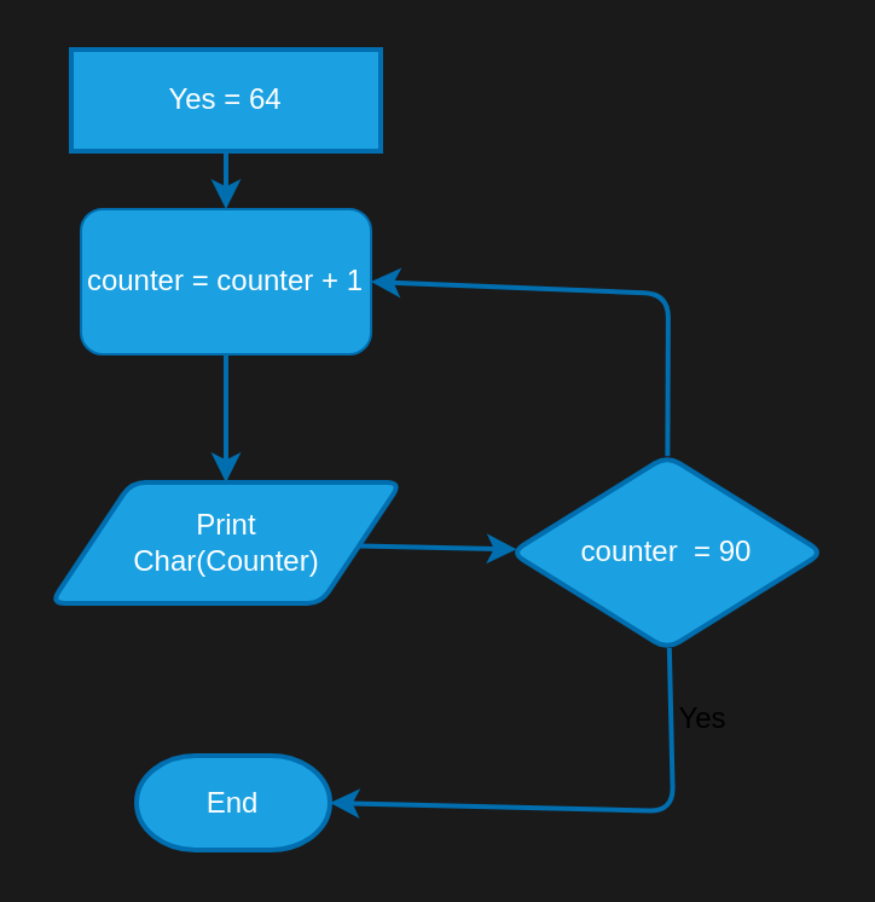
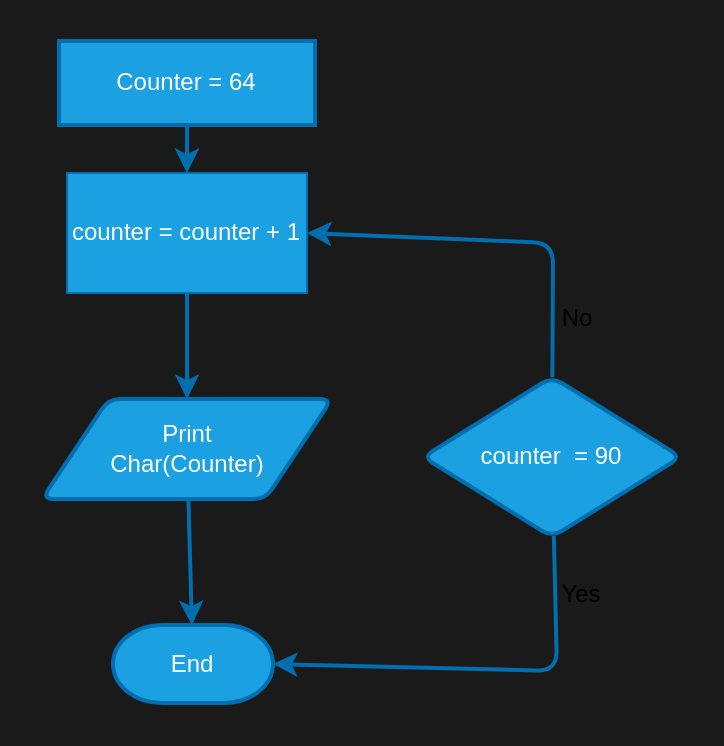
  <mxCell id="0" />
  <mxCell id="1" parent="0" />
  <mxCell id="2" value="" style="edgeStyle=none;html=1;strokeWidth=2;fillColor=#1ba1e2;strokeColor=#006EAF;" edge="1" parent="1" source="3" target="10"><mxGeometry relative="1" as="geometry" /></mxCell>
- <mxCell id="3" value="Yes = 64" style="whiteSpace=wrap;html=1;fillColor=#1ba1e2;strokeColor=#006EAF;fontColor=#ffffff;strokeWidth=2;" vertex="1" parent="1"><mxGeometry x="29" y="20" width="128" height="42" as="geometry" /></mxCell>
- <mxCell id="4" value="" style="edgeStyle=none;html=1;strokeWidth=2;fillColor=#1ba1e2;strokeColor=#006EAF;" edge="1" parent="1" source="5" target="8"><mxGeometry relative="1" as="geometry" /></mxCell>
+ <mxCell id="3" value="Counter = 64" style="whiteSpace=wrap;html=1;fillColor=#1ba1e2;strokeColor=#006EAF;fontColor=#ffffff;strokeWidth=2;" vertex="1" parent="1"><mxGeometry x="29" y="20" width="128" height="42" as="geometry" /></mxCell>
+ <mxCell id="4" value="" style="edgeStyle=none;html=1;strokeWidth=2;fillColor=#1ba1e2;strokeColor=#006EAF;" edge="1" parent="1" source="5" target="11"><mxGeometry relative="1" as="geometry" /></mxCell>
  <mxCell id="5" value="Print &lt;br&gt;Char(Counter)" style="shape=parallelogram;html=1;strokeWidth=2;perimeter=parallelogramPerimeter;whiteSpace=wrap;rounded=1;arcSize=12;size=0.23;fillColor=#1ba1e2;fontColor=#ffffff;strokeColor=#006EAF;" vertex="1" parent="1"><mxGeometry x="20.5" y="199" width="145" height="50" as="geometry" /></mxCell>
  <mxCell id="6" value="" style="edgeStyle=none;html=1;strokeWidth=2;entryX=1;entryY=0.5;entryDx=0;entryDy=0;fillColor=#1ba1e2;strokeColor=#006EAF;" edge="1" parent="1" source="8" target="10"><mxGeometry relative="1" as="geometry"><mxPoint x="275.5" y="104" as="targetPoint" /><Array as="points"><mxPoint x="276" y="121" /></Array></mxGeometry></mxCell>
  <mxCell id="7" style="edgeStyle=none;html=1;entryX=1;entryY=0.5;entryDx=0;entryDy=0;entryPerimeter=0;strokeWidth=2;fillColor=#1ba1e2;strokeColor=#006EAF;" edge="1" parent="1" source="8" target="11"><mxGeometry relative="1" as="geometry"><Array as="points"><mxPoint x="278" y="335" /></Array></mxGeometry></mxCell>
  <mxCell id="8" value="counter&amp;nbsp; = 90" style="rhombus;whiteSpace=wrap;html=1;fillColor=#1ba1e2;strokeColor=#006EAF;fontColor=#ffffff;strokeWidth=2;rounded=1;arcSize=12;" vertex="1" parent="1"><mxGeometry x="211" y="188" width="129" height="80" as="geometry" /></mxCell>
  <mxCell id="9" value="" style="edgeStyle=none;html=1;strokeWidth=2;fillColor=#1ba1e2;strokeColor=#006EAF;" edge="1" parent="1" source="10" target="5"><mxGeometry relative="1" as="geometry" /></mxCell>
- <mxCell id="10" value="counter = counter + 1" style="rounded=1;whiteSpace=wrap;html=1;fillColor=#1ba1e2;fontColor=#ffffff;strokeColor=#006EAF;" vertex="1" parent="1"><mxGeometry x="33" y="86" width="120" height="60" as="geometry" /></mxCell>
+ <mxCell id="10" value="counter = counter + 1" style="whiteSpace=wrap;html=1;fillColor=#1ba1e2;fontColor=#ffffff;strokeColor=#006EAF;rounded=0;" vertex="1" parent="1"><mxGeometry x="33" y="86" width="120" height="60" as="geometry" /></mxCell>
  <mxCell id="11" value="End" style="strokeWidth=2;html=1;shape=mxgraph.flowchart.terminator;whiteSpace=wrap;fillColor=#1ba1e2;fontColor=#ffffff;strokeColor=#006EAF;" vertex="1" parent="1"><mxGeometry x="56" y="312" width="80" height="39" as="geometry" /></mxCell>
+ <mxCell id="12" value="No" style="text;html=1;align=center;verticalAlign=middle;resizable=0;points=[];autosize=1;strokeColor=none;fillColor=none;" vertex="1" parent="1"><mxGeometry x="271" y="146" width="33" height="26" as="geometry" /></mxCell>
  <mxCell id="13" value="Yes" style="text;html=1;align=center;verticalAlign=middle;resizable=0;points=[];autosize=1;strokeColor=none;fillColor=none;" vertex="1" parent="1"><mxGeometry x="271" y="284" width="38" height="26" as="geometry" /></mxCell>
